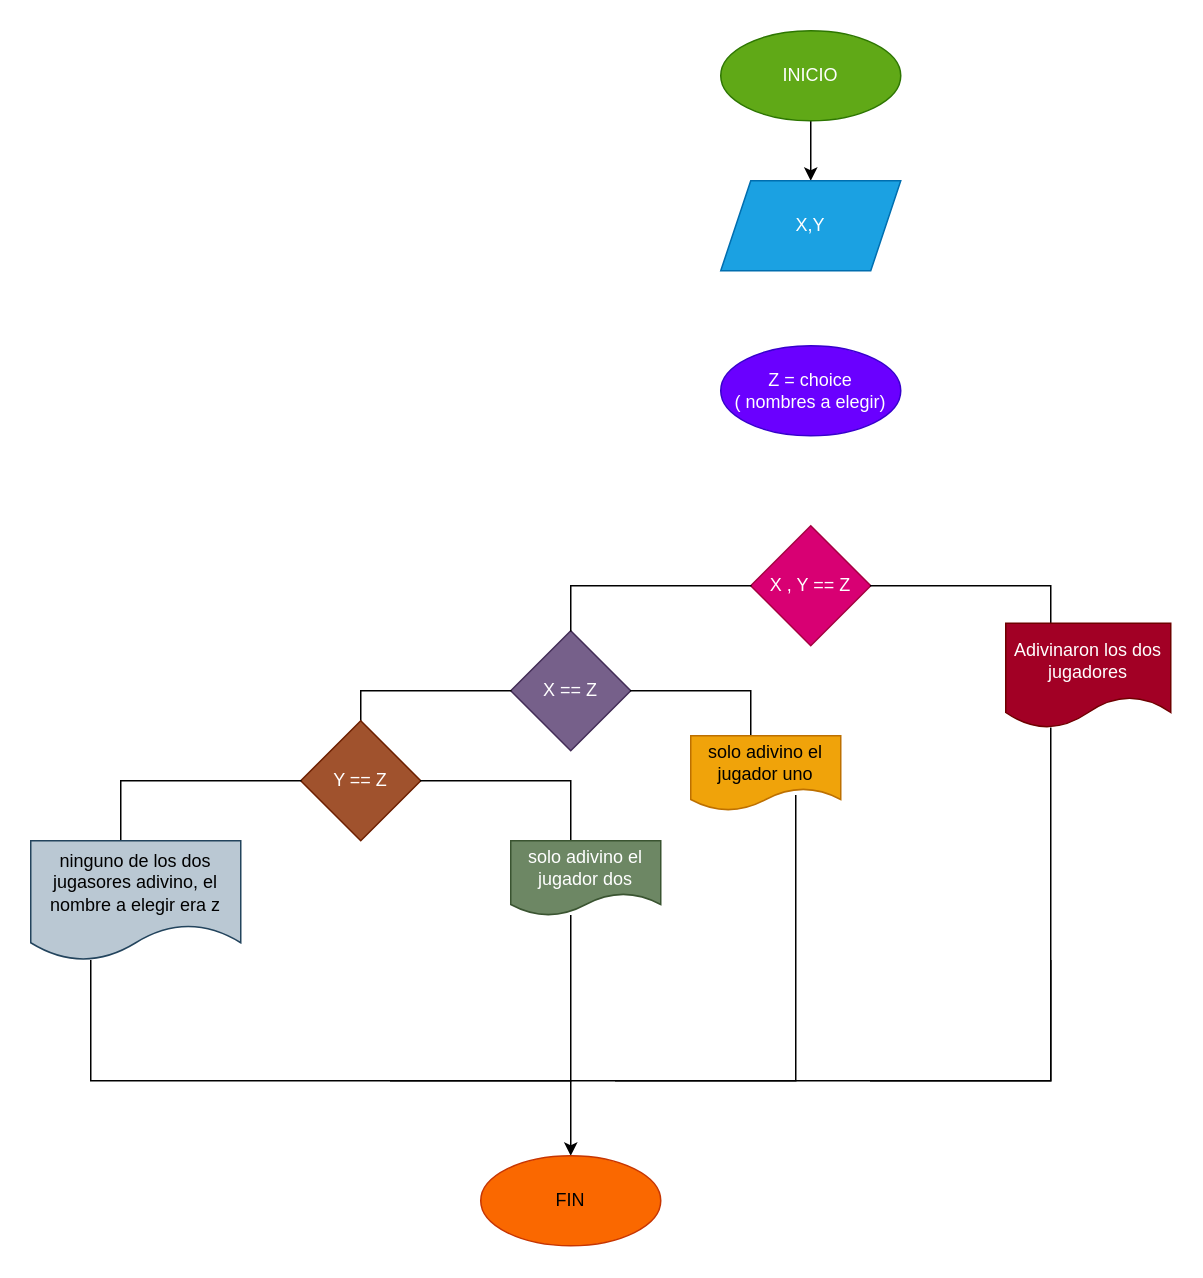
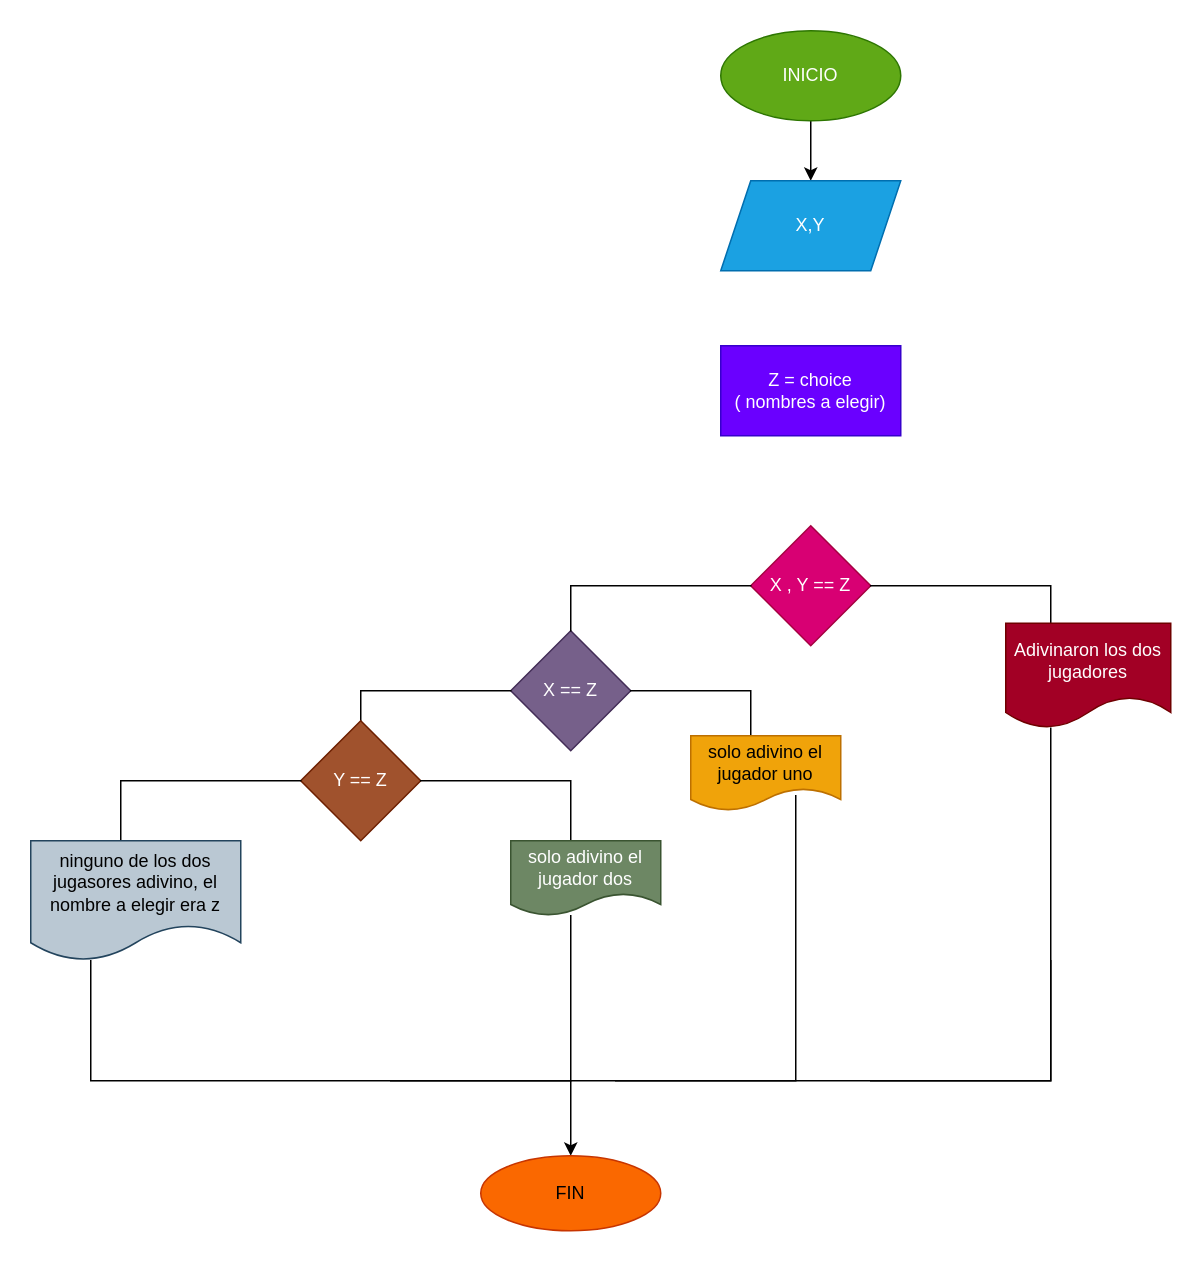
  <mxCell id="0" />
  <mxCell id="1" parent="0" />
  <mxCell id="2" value="" style="edgeStyle=none;html=1;" edge="1" parent="1" source="3" target="4"><mxGeometry relative="1" as="geometry" /></mxCell>
  <mxCell id="3" value="INICIO" style="ellipse;whiteSpace=wrap;html=1;fillColor=#60a917;fontColor=#ffffff;strokeColor=#2D7600;" parent="1" vertex="1"><mxGeometry x="480" y="20" width="120" height="60" as="geometry" /></mxCell>
  <mxCell id="4" value="X,Y" style="shape=parallelogram;perimeter=parallelogramPerimeter;whiteSpace=wrap;html=1;fixedSize=1;fillColor=#1ba1e2;fontColor=#ffffff;strokeColor=#006EAF;" vertex="1" parent="1"><mxGeometry x="480" y="120" width="120" height="60" as="geometry" /></mxCell>
- <mxCell id="5" value="Z = choice&lt;br&gt;( nombres a elegir)" style="ellipse;whiteSpace=wrap;html=1;fillColor=#6a00ff;fontColor=#ffffff;strokeColor=#3700CC;" vertex="1" parent="1"><mxGeometry x="480" y="230" width="120" height="60" as="geometry" /></mxCell>
+ <mxCell id="5" value="Z = choice&lt;br&gt;( nombres a elegir)" style="whiteSpace=wrap;html=1;fillColor=#6a00ff;fontColor=#ffffff;strokeColor=#3700CC;" vertex="1" parent="1"><mxGeometry x="480" y="230" width="120" height="60" as="geometry" /></mxCell>
  <mxCell id="6" value="X , Y == Z" style="rhombus;whiteSpace=wrap;html=1;fillColor=#d80073;fontColor=#ffffff;strokeColor=#A50040;" vertex="1" parent="1"><mxGeometry x="500" y="350" width="80" height="80" as="geometry" /></mxCell>
  <mxCell id="7" value="" style="shape=partialRectangle;whiteSpace=wrap;html=1;bottom=0;right=0;fillColor=none;direction=south;" vertex="1" parent="1"><mxGeometry x="580" y="390" width="120" height="30" as="geometry" /></mxCell>
  <mxCell id="8" value="X == Z" style="rhombus;whiteSpace=wrap;html=1;fillColor=#76608a;fontColor=#ffffff;strokeColor=#432D57;" vertex="1" parent="1"><mxGeometry x="340" y="420" width="80" height="80" as="geometry" /></mxCell>
  <mxCell id="9" value="" style="shape=partialRectangle;whiteSpace=wrap;html=1;bottom=0;right=0;fillColor=none;" vertex="1" parent="1"><mxGeometry x="380" y="390" width="120" height="30" as="geometry" /></mxCell>
  <mxCell id="10" value="" style="shape=partialRectangle;whiteSpace=wrap;html=1;bottom=0;right=0;fillColor=none;direction=south;" vertex="1" parent="1"><mxGeometry x="420" y="460" width="80" height="30" as="geometry" /></mxCell>
  <mxCell id="11" value="Adivinaron los dos jugadores" style="shape=document;whiteSpace=wrap;html=1;boundedLbl=1;fillColor=#a20025;fontColor=#ffffff;strokeColor=#6F0000;" vertex="1" parent="1"><mxGeometry x="670" y="415" width="110" height="70" as="geometry" /></mxCell>
  <mxCell id="12" value="solo adivino el jugador uno" style="shape=document;whiteSpace=wrap;html=1;boundedLbl=1;fillColor=#f0a30a;fontColor=#000000;strokeColor=#BD7000;" vertex="1" parent="1"><mxGeometry x="460" y="490" width="100" height="50" as="geometry" /></mxCell>
  <mxCell id="13" value="" style="shape=partialRectangle;whiteSpace=wrap;html=1;bottom=0;right=0;fillColor=none;" vertex="1" parent="1"><mxGeometry x="240" y="460" width="100" height="20" as="geometry" /></mxCell>
  <mxCell id="14" value="Y == Z" style="rhombus;whiteSpace=wrap;html=1;fillColor=#a0522d;fontColor=#ffffff;strokeColor=#6D1F00;" vertex="1" parent="1"><mxGeometry x="200" y="480" width="80" height="80" as="geometry" /></mxCell>
  <mxCell id="15" value="" style="shape=partialRectangle;whiteSpace=wrap;html=1;bottom=0;right=0;fillColor=none;direction=south;" vertex="1" parent="1"><mxGeometry x="280" y="520" width="100" height="40" as="geometry" /></mxCell>
  <mxCell id="16" value="solo adivino el jugador dos" style="shape=document;whiteSpace=wrap;html=1;boundedLbl=1;fillColor=#6d8764;fontColor=#ffffff;strokeColor=#3A5431;" vertex="1" parent="1"><mxGeometry x="340" y="560" width="100" height="50" as="geometry" /></mxCell>
  <mxCell id="17" value="" style="shape=partialRectangle;whiteSpace=wrap;html=1;bottom=0;right=0;fillColor=none;" vertex="1" parent="1"><mxGeometry x="80" y="520" width="120" height="40" as="geometry" /></mxCell>
  <mxCell id="18" value="ninguno de los dos jugasores adivino, el nombre a elegir era z" style="shape=document;whiteSpace=wrap;html=1;boundedLbl=1;fillColor=#bac8d3;strokeColor=#23445d;" vertex="1" parent="1"><mxGeometry x="20" y="560" width="140" height="80" as="geometry" /></mxCell>
  <mxCell id="19" value="" style="edgeStyle=none;html=1;" edge="1" parent="1" source="20" target="24"><mxGeometry relative="1" as="geometry" /></mxCell>
  <mxCell id="20" value="" style="shape=partialRectangle;whiteSpace=wrap;html=1;bottom=1;right=1;left=1;top=0;fillColor=none;routingCenterX=-0.5;" vertex="1" parent="1"><mxGeometry x="60" y="640" width="640" height="80" as="geometry" /></mxCell>
  <mxCell id="21" value="" style="shape=partialRectangle;whiteSpace=wrap;html=1;bottom=0;right=0;fillColor=none;direction=west;" vertex="1" parent="1"><mxGeometry x="580" y="485" width="120" height="235" as="geometry" /></mxCell>
  <mxCell id="22" value="" style="shape=partialRectangle;whiteSpace=wrap;html=1;bottom=0;right=0;fillColor=none;direction=west;" vertex="1" parent="1"><mxGeometry x="410" y="530" width="120" height="190" as="geometry" /></mxCell>
  <mxCell id="23" value="" style="shape=partialRectangle;whiteSpace=wrap;html=1;bottom=0;right=0;fillColor=none;direction=west;" vertex="1" parent="1"><mxGeometry x="260" y="610" width="120" height="110" as="geometry" /></mxCell>
- <mxCell id="24" value="FIN" style="ellipse;whiteSpace=wrap;html=1;fillColor=#fa6800;fontColor=#000000;strokeColor=#C73500;" vertex="1" parent="1"><mxGeometry x="320" y="770" width="120" height="60" as="geometry" /></mxCell>
+ <mxCell id="24" value="FIN" style="ellipse;whiteSpace=wrap;html=1;fillColor=#fa6800;fontColor=#000000;strokeColor=#C73500;" vertex="1" parent="1"><mxGeometry x="320" y="770" width="120" height="50" as="geometry" /></mxCell>
